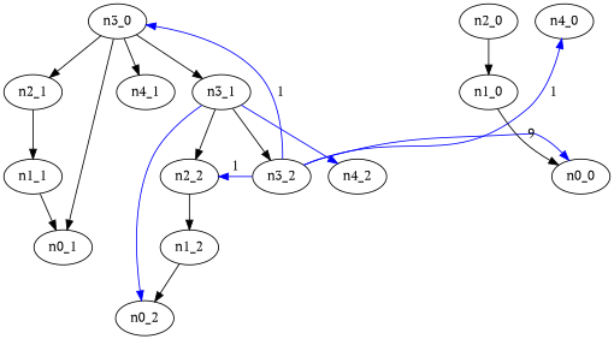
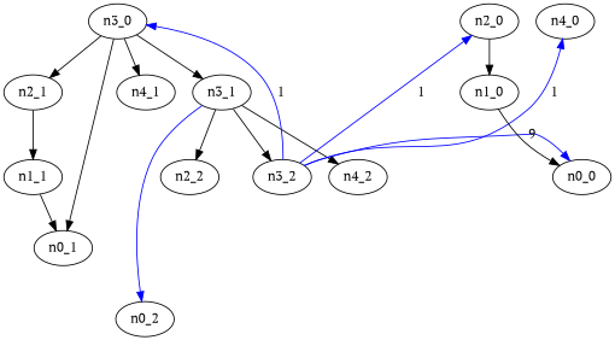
  digraph {
    fontname="PT Serif"
    node [fontname="PT Serif"]
    edge [fontname="PT Serif"]
-   n1_2
    n0_2
    n2_1
    n1_1
    n0_1
    n3_0
    n4_1
    n3_1
    n2_2
    n3_2
    n4_2
    n0_0
    n2_0
    n4_0
    n1_0
-   n1_2 -> n0_2
    n2_1 -> n1_1
    n1_1 -> n0_1
    n3_0 -> n2_1
    n3_0 -> n0_1
    n3_0 -> n4_1
    n3_0 -> n3_1
    n3_1 -> n0_2 [color=blue]
    n3_1 -> n2_2
    n3_1 -> n3_2
-   n3_1 -> n4_2 [color=blue]
-   n2_2 -> n1_2
+   n3_1 -> n4_2
    n3_2 -> n3_0 [color=blue constraint=false label=1]
    n3_2 -> n0_0 [color=blue constraint=false label=9]
-   n3_2 -> n2_2 [color=blue constraint=false label=1]
+   n3_2 -> n2_0 [color=blue constraint=false label=1]
    n3_2 -> n4_0 [color=blue constraint=false label=1]
    n2_0 -> n1_0
    n1_0 -> n0_0
  }
